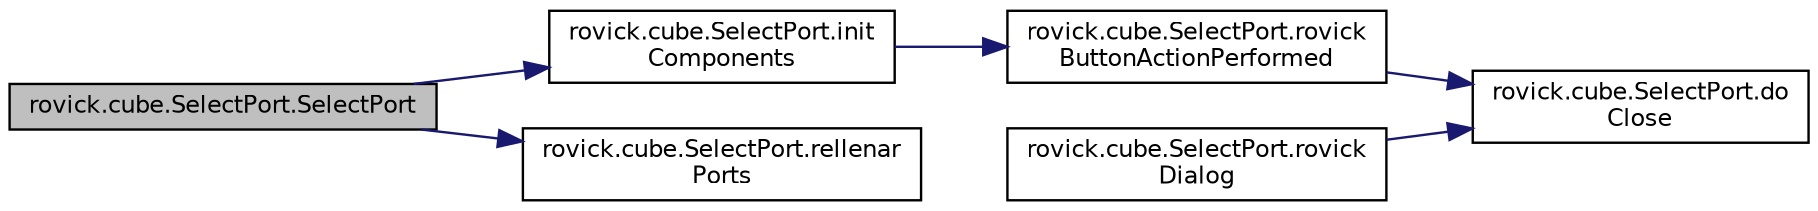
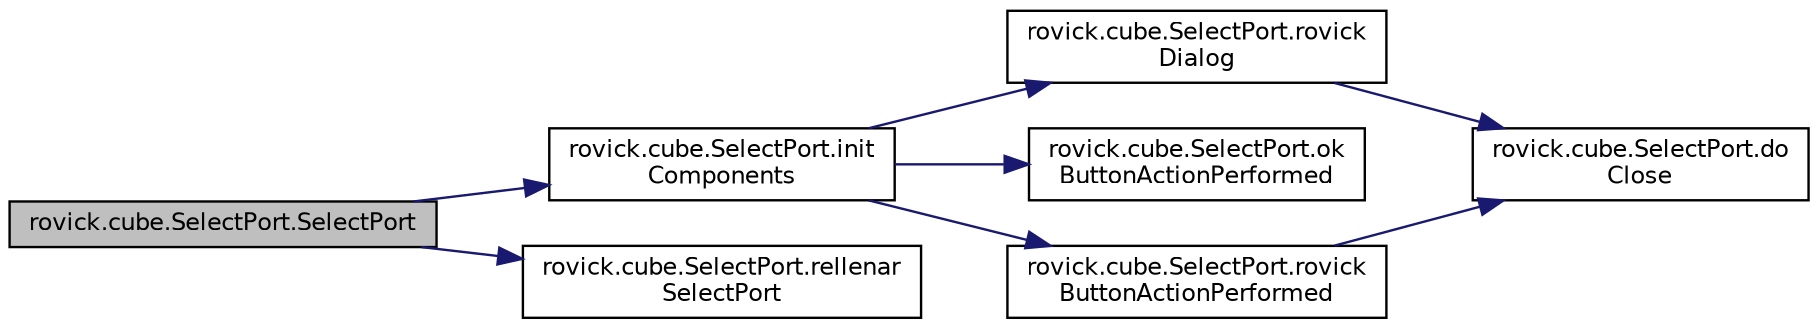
  digraph {
    rankdir=LR
    node [color=black fillcolor=white fontname=Helvetica fontsize=10 shape=record style=filled]
    edge [color=midnightblue fontname=Helvetica fontsize=10 labelfontname=Helvetica labelfontsize=10 style=solid]
    n1 [fillcolor=grey75 fontcolor=black height=0.2 label="rovick.cube.SelectPort.SelectPort" width=0.4]
    n2 [height=0.2 label="rovick.cube.SelectPort.init\lComponents" width=0.4]
-   n3 [height=0.2 label="rovick.cube.SelectPort.rellenar\lPorts" width=0.4]
+   n3 [height=0.2 label="rovick.cube.SelectPort.rellenar\lSelectPort" width=0.4]
    n4 [height=0.2 label="rovick.cube.SelectPort.rovick\lDialog" width=0.4]
+   n5 [height=0.2 label="rovick.cube.SelectPort.ok\lButtonActionPerformed" width=0.4]
    n6 [height=0.2 label="rovick.cube.SelectPort.rovick\lButtonActionPerformed" width=0.4]
    n7 [height=0.2 label="rovick.cube.SelectPort.do\lClose" width=0.4]
    n1 -> n2
    n1 -> n3
+   n2 -> n4
+   n2 -> n5
    n2 -> n6
    n4 -> n7
    n6 -> n7
  }
